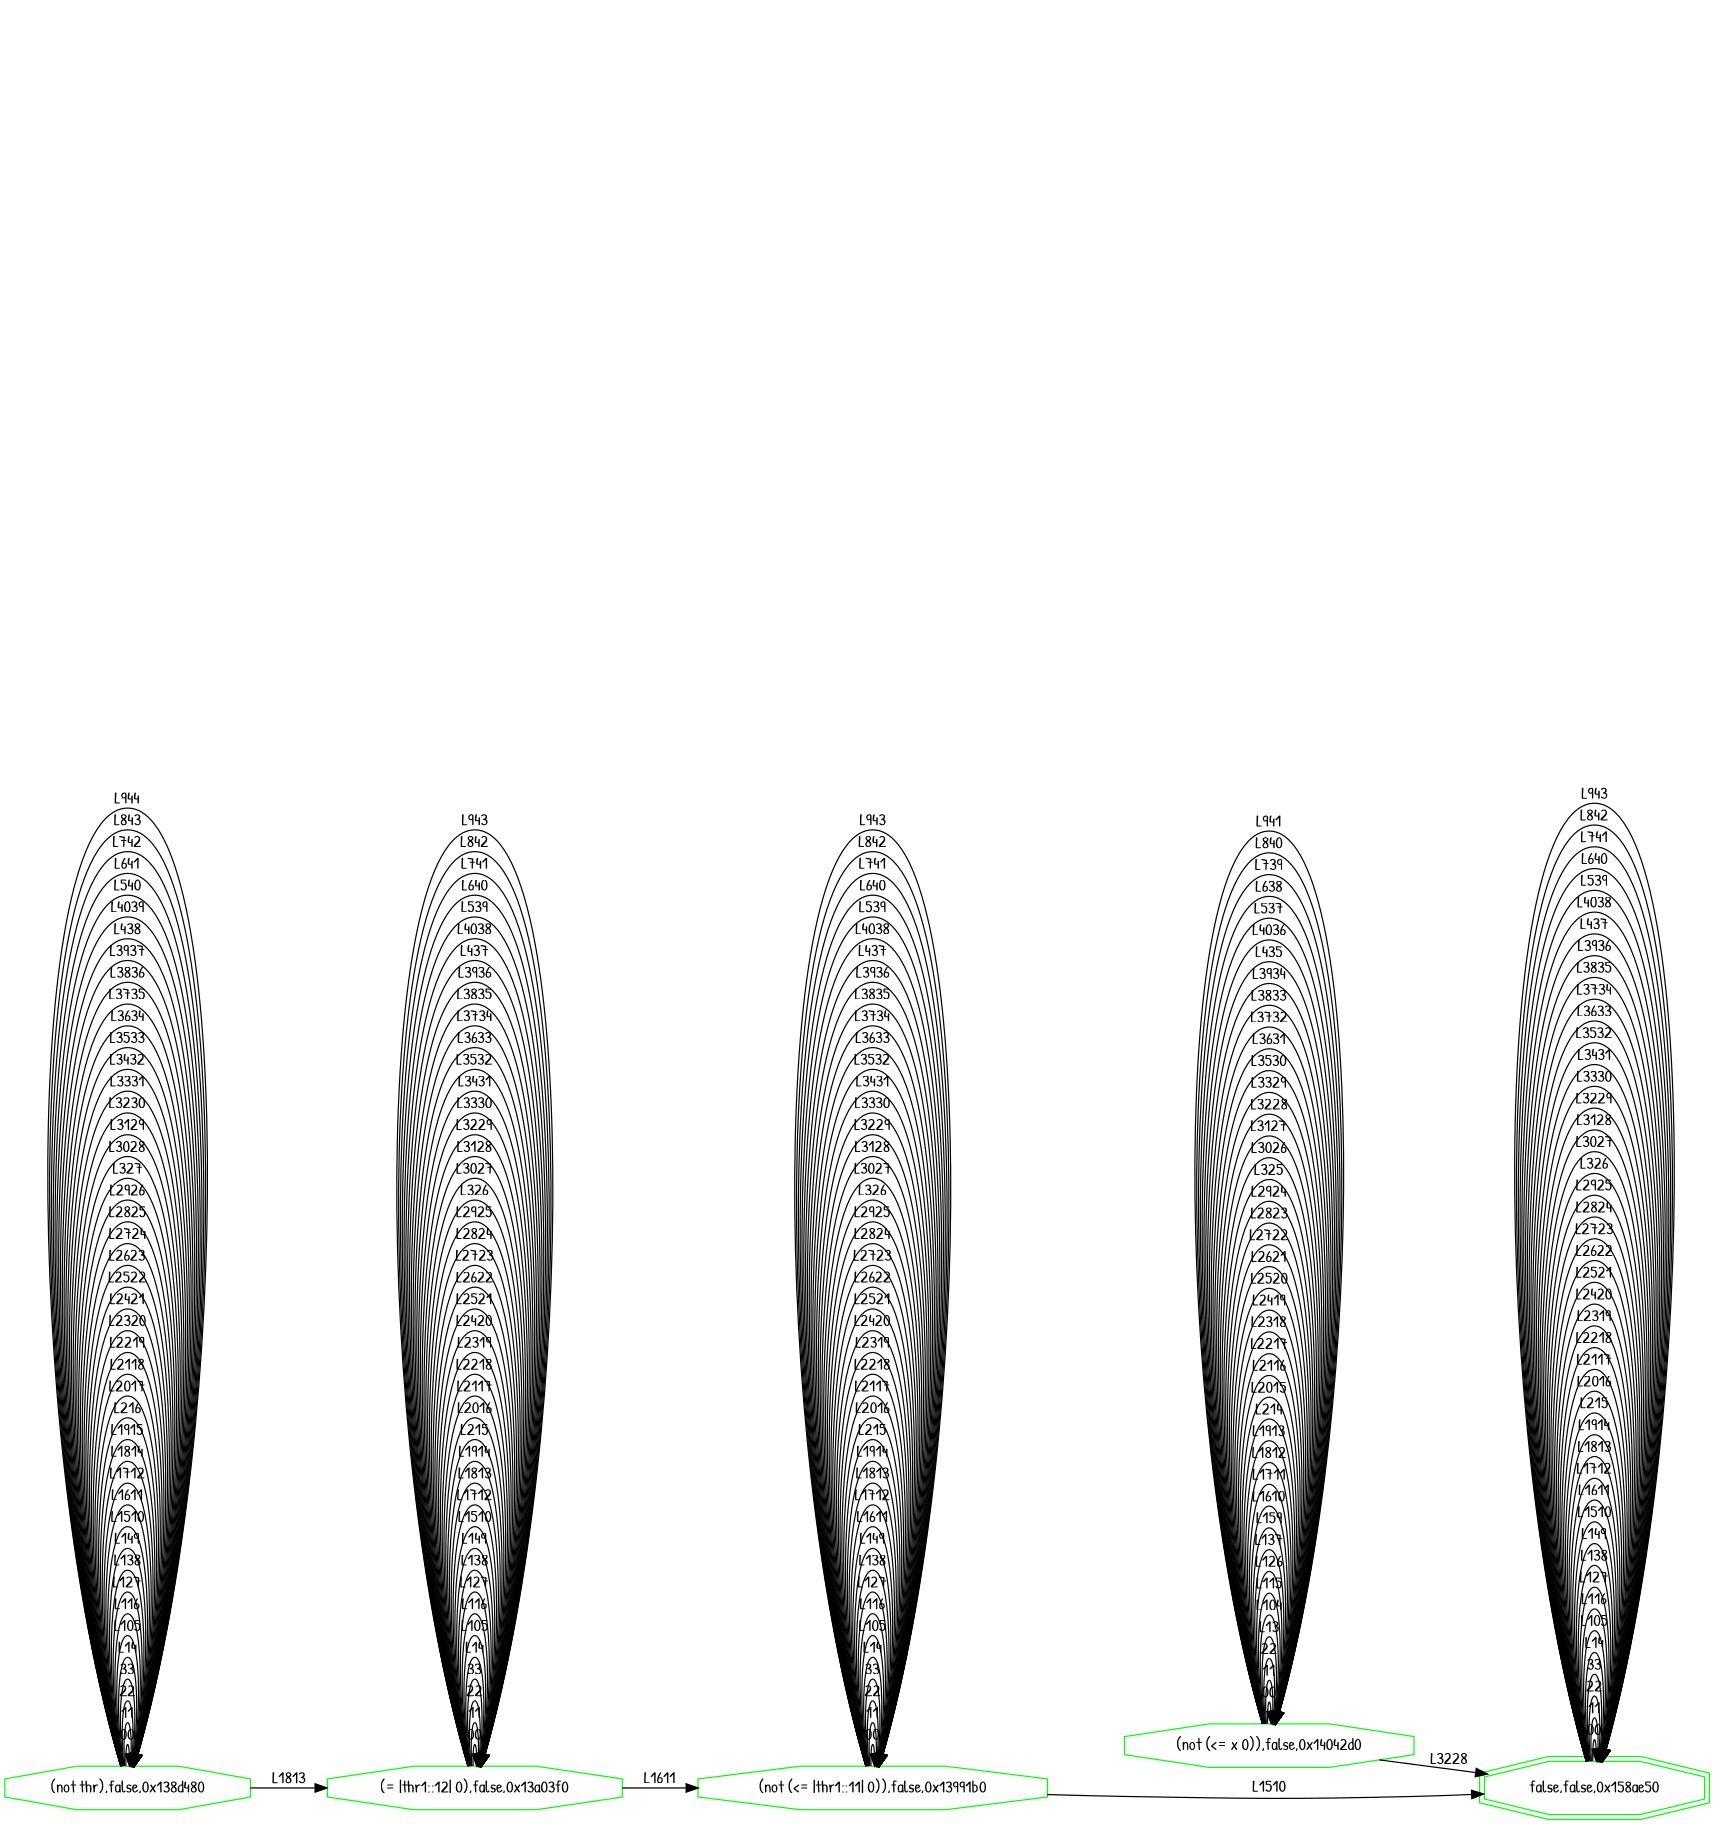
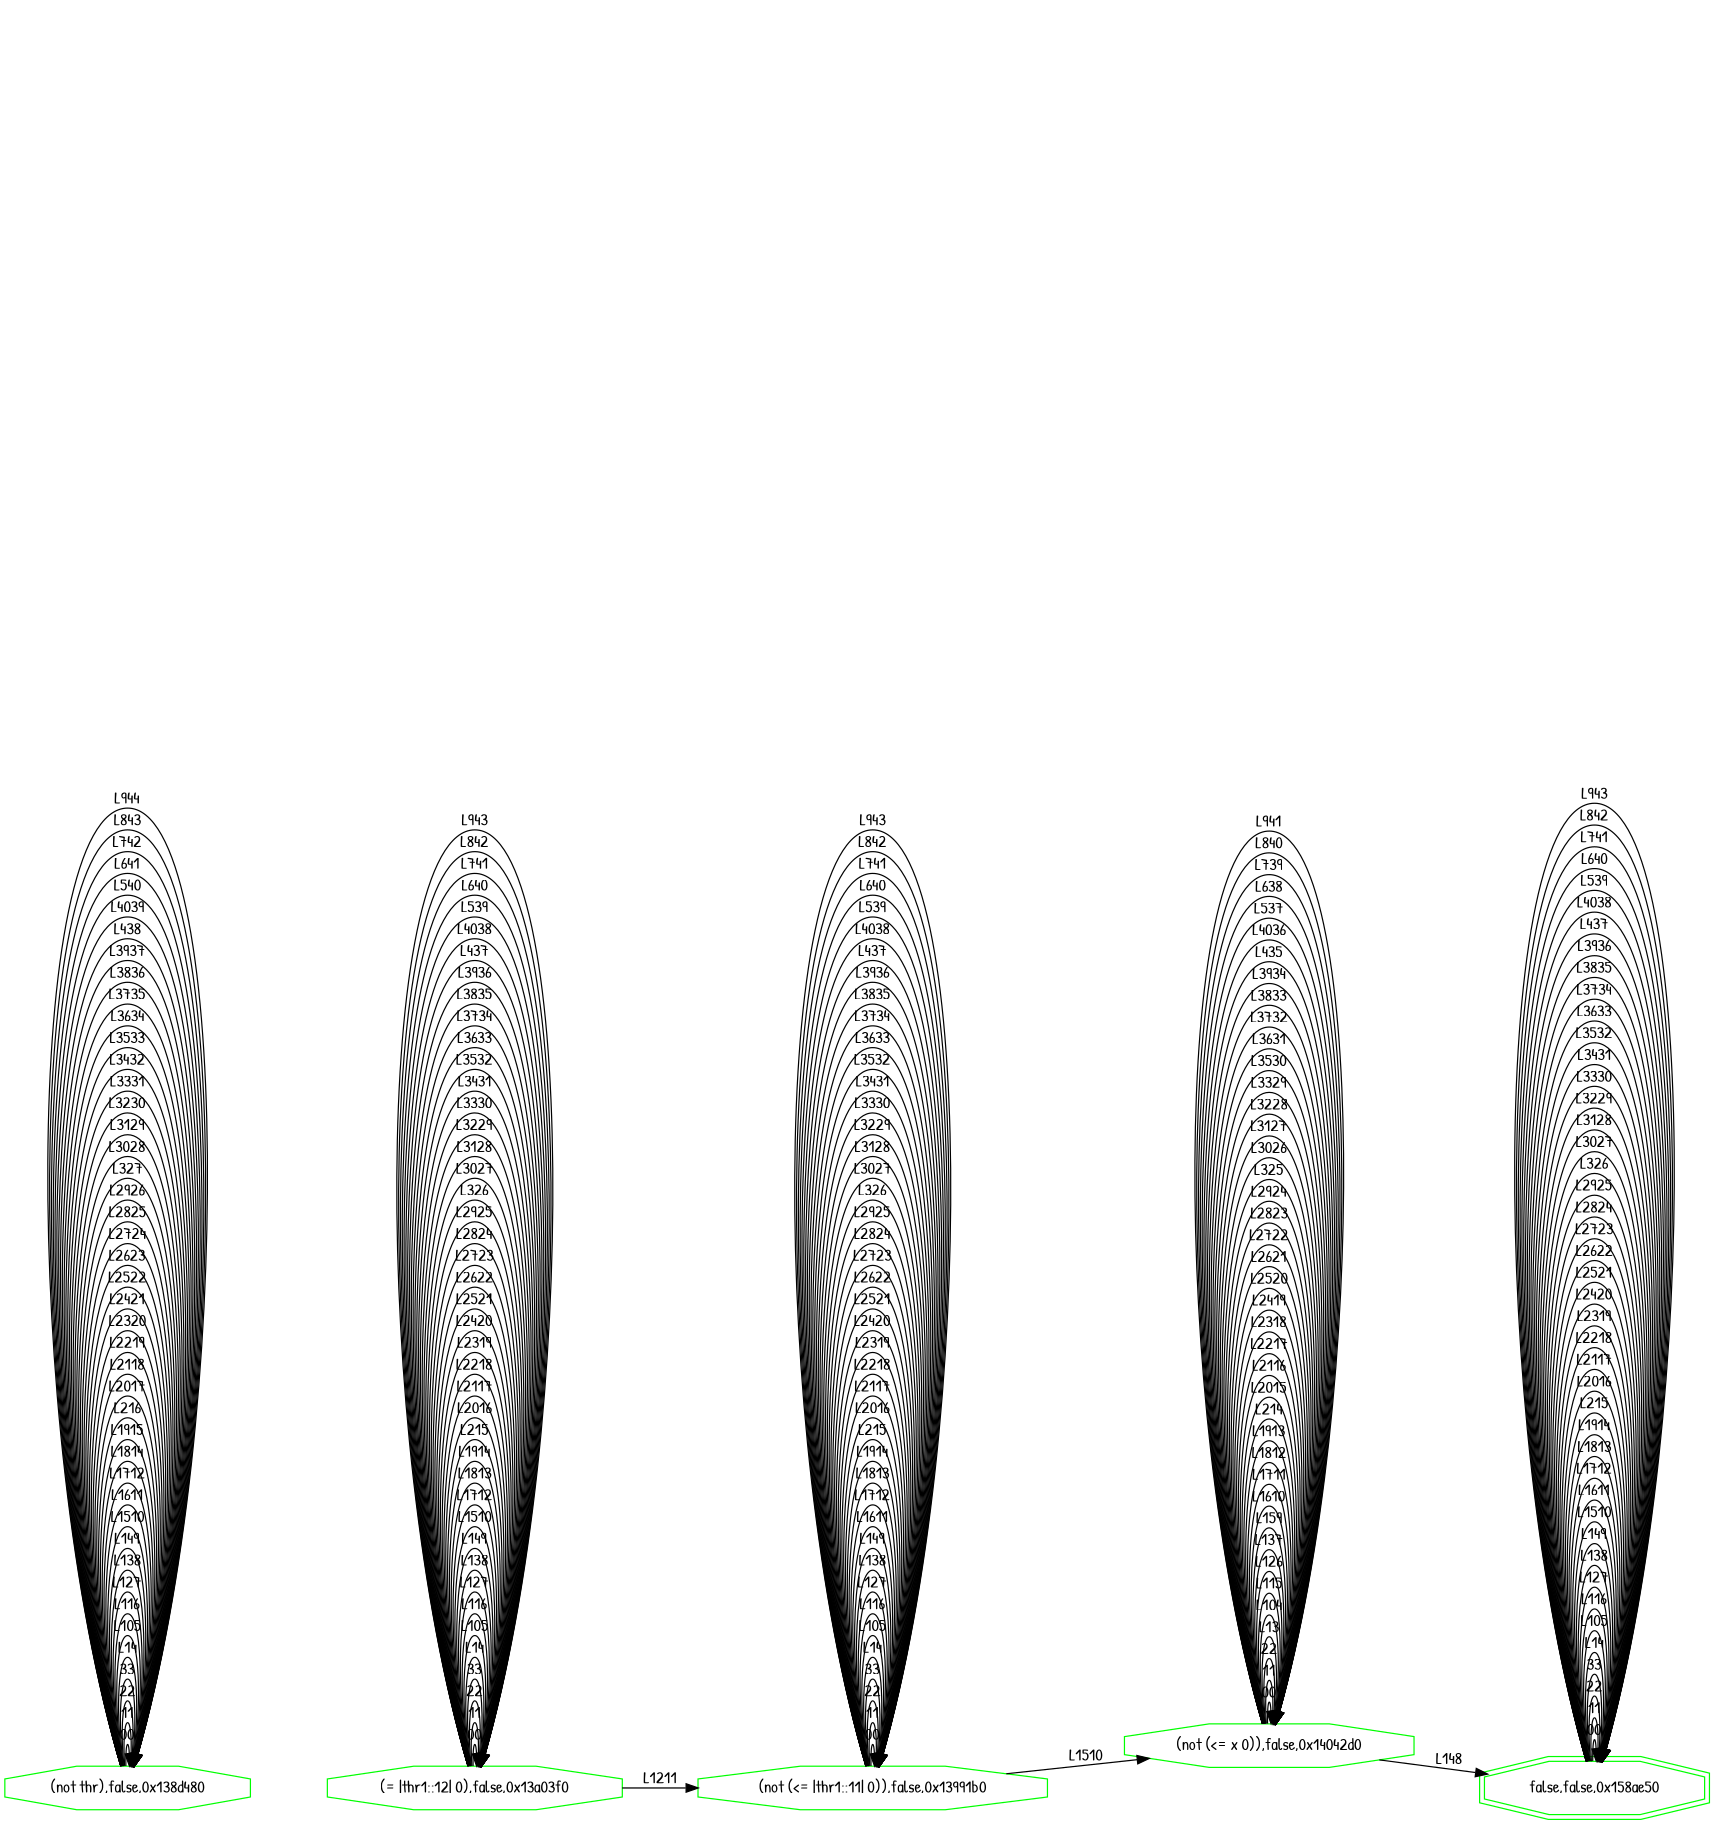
  digraph {
    fontname="Patrick Hand"
    rankdir=LR
    node [color=green fontname="Patrick Hand" shape=octagon]
    edge [fontname="Patrick Hand"]
    n1 [label="(not thr),false,0x138d480"]
    n2 [label="(= |thr1::12| 0),false,0x13a03f0"]
    n3 [label="(not (<= |thr1::11| 0)),false,0x13991b0"]
    n4 [label="(not (<= x 0)),false,0x14042d0"]
    n5 [label="false,false,0x158ae50" shape=doubleoctagon]
    n1 -> n1 [label=00]
    n1 -> n1 [label=11]
    n1 -> n1 [label=22]
    n1 -> n1 [label=33]
    n1 -> n1 [label=L14]
    n1 -> n1 [label=L105]
    n1 -> n1 [label=L116]
    n1 -> n1 [label=L127]
    n1 -> n1 [label=L138]
    n1 -> n1 [label=L149]
    n1 -> n1 [label=L1510]
    n1 -> n1 [label=L1611]
    n1 -> n1 [label=L1712]
    n1 -> n1 [label=L1814]
    n1 -> n1 [label=L1915]
    n1 -> n1 [label=L216]
    n1 -> n1 [label=L2017]
    n1 -> n1 [label=L2118]
    n1 -> n1 [label=L2219]
    n1 -> n1 [label=L2320]
    n1 -> n1 [label=L2421]
    n1 -> n1 [label=L2522]
    n1 -> n1 [label=L2623]
    n1 -> n1 [label=L2724]
    n1 -> n1 [label=L2825]
    n1 -> n1 [label=L2926]
    n1 -> n1 [label=L327]
    n1 -> n1 [label=L3028]
    n1 -> n1 [label=L3129]
    n1 -> n1 [label=L3230]
    n1 -> n1 [label=L3331]
    n1 -> n1 [label=L3432]
    n1 -> n1 [label=L3533]
    n1 -> n1 [label=L3634]
    n1 -> n1 [label=L3735]
    n1 -> n1 [label=L3836]
    n1 -> n1 [label=L3937]
    n1 -> n1 [label=L438]
    n1 -> n1 [label=L4039]
    n1 -> n1 [label=L540]
    n1 -> n1 [label=L641]
    n1 -> n1 [label=L742]
    n1 -> n1 [label=L843]
    n1 -> n1 [label=L944]
-   n1 -> n2 [label=L1813]
    n2 -> n2 [label=00]
    n2 -> n2 [label=11]
    n2 -> n2 [label=22]
    n2 -> n2 [label=33]
    n2 -> n2 [label=L14]
    n2 -> n2 [label=L105]
    n2 -> n2 [label=L116]
    n2 -> n2 [label=L127]
    n2 -> n2 [label=L138]
    n2 -> n2 [label=L149]
    n2 -> n2 [label=L1510]
    n2 -> n2 [label=L1712]
    n2 -> n2 [label=L1813]
    n2 -> n2 [label=L1914]
    n2 -> n2 [label=L215]
    n2 -> n2 [label=L2016]
    n2 -> n2 [label=L2117]
    n2 -> n2 [label=L2218]
    n2 -> n2 [label=L2319]
    n2 -> n2 [label=L2420]
    n2 -> n2 [label=L2521]
    n2 -> n2 [label=L2622]
    n2 -> n2 [label=L2723]
    n2 -> n2 [label=L2824]
    n2 -> n2 [label=L2925]
    n2 -> n2 [label=L326]
    n2 -> n2 [label=L3027]
    n2 -> n2 [label=L3128]
    n2 -> n2 [label=L3229]
    n2 -> n2 [label=L3330]
    n2 -> n2 [label=L3431]
    n2 -> n2 [label=L3532]
    n2 -> n2 [label=L3633]
    n2 -> n2 [label=L3734]
    n2 -> n2 [label=L3835]
    n2 -> n2 [label=L3936]
    n2 -> n2 [label=L437]
    n2 -> n2 [label=L4038]
    n2 -> n2 [label=L539]
    n2 -> n2 [label=L640]
    n2 -> n2 [label=L741]
    n2 -> n2 [label=L842]
    n2 -> n2 [label=L943]
-   n2 -> n3 [label=L1611]
+   n2 -> n3 [label=L1211]
    n3 -> n3 [label=00]
    n3 -> n3 [label=11]
    n3 -> n3 [label=22]
    n3 -> n3 [label=33]
    n3 -> n3 [label=L14]
    n3 -> n3 [label=L105]
    n3 -> n3 [label=L116]
    n3 -> n3 [label=L127]
    n3 -> n3 [label=L138]
    n3 -> n3 [label=L149]
    n3 -> n3 [label=L1611]
    n3 -> n3 [label=L1712]
    n3 -> n3 [label=L1813]
    n3 -> n3 [label=L1914]
    n3 -> n3 [label=L215]
    n3 -> n3 [label=L2016]
    n3 -> n3 [label=L2117]
    n3 -> n3 [label=L2218]
    n3 -> n3 [label=L2319]
    n3 -> n3 [label=L2420]
    n3 -> n3 [label=L2521]
    n3 -> n3 [label=L2622]
    n3 -> n3 [label=L2723]
    n3 -> n3 [label=L2824]
    n3 -> n3 [label=L2925]
    n3 -> n3 [label=L326]
    n3 -> n3 [label=L3027]
    n3 -> n3 [label=L3128]
    n3 -> n3 [label=L3229]
    n3 -> n3 [label=L3330]
    n3 -> n3 [label=L3431]
    n3 -> n3 [label=L3532]
    n3 -> n3 [label=L3633]
    n3 -> n3 [label=L3734]
    n3 -> n3 [label=L3835]
    n3 -> n3 [label=L3936]
    n3 -> n3 [label=L437]
    n3 -> n3 [label=L4038]
    n3 -> n3 [label=L539]
    n3 -> n3 [label=L640]
    n3 -> n3 [label=L741]
    n3 -> n3 [label=L842]
    n3 -> n3 [label=L943]
-   n3 -> n5 [label=L1510]
+   n3 -> n4 [label=L1510]
    n4 -> n4 [label=00]
    n4 -> n4 [label=11]
    n4 -> n4 [label=22]
    n4 -> n4 [label=L13]
    n4 -> n4 [label=L104]
    n4 -> n4 [label=L115]
    n4 -> n4 [label=L126]
    n4 -> n4 [label=L137]
    n4 -> n4 [label=L159]
    n4 -> n4 [label=L1610]
    n4 -> n4 [label=L1711]
    n4 -> n4 [label=L1812]
    n4 -> n4 [label=L1913]
    n4 -> n4 [label=L214]
    n4 -> n4 [label=L2015]
    n4 -> n4 [label=L2116]
    n4 -> n4 [label=L2217]
    n4 -> n4 [label=L2318]
    n4 -> n4 [label=L2419]
    n4 -> n4 [label=L2520]
    n4 -> n4 [label=L2621]
    n4 -> n4 [label=L2722]
    n4 -> n4 [label=L2823]
    n4 -> n4 [label=L2924]
    n4 -> n4 [label=L325]
    n4 -> n4 [label=L3026]
    n4 -> n4 [label=L3127]
    n4 -> n4 [label=L3228]
    n4 -> n4 [label=L3329]
    n4 -> n4 [label=L3530]
    n4 -> n4 [label=L3631]
    n4 -> n4 [label=L3732]
    n4 -> n4 [label=L3833]
    n4 -> n4 [label=L3934]
    n4 -> n4 [label=L435]
    n4 -> n4 [label=L4036]
    n4 -> n4 [label=L537]
    n4 -> n4 [label=L638]
    n4 -> n4 [label=L739]
    n4 -> n4 [label=L840]
    n4 -> n4 [label=L941]
-   n4 -> n5 [label=L3228]
+   n4 -> n5 [label=L148]
    n5 -> n5 [label=00]
    n5 -> n5 [label=11]
    n5 -> n5 [label=22]
    n5 -> n5 [label=33]
    n5 -> n5 [label=L14]
    n5 -> n5 [label=L105]
    n5 -> n5 [label=L116]
    n5 -> n5 [label=L127]
    n5 -> n5 [label=L138]
    n5 -> n5 [label=L149]
    n5 -> n5 [label=L1510]
    n5 -> n5 [label=L1611]
    n5 -> n5 [label=L1712]
    n5 -> n5 [label=L1813]
    n5 -> n5 [label=L1914]
    n5 -> n5 [label=L215]
    n5 -> n5 [label=L2016]
    n5 -> n5 [label=L2117]
    n5 -> n5 [label=L2218]
    n5 -> n5 [label=L2319]
    n5 -> n5 [label=L2420]
    n5 -> n5 [label=L2521]
    n5 -> n5 [label=L2622]
    n5 -> n5 [label=L2723]
    n5 -> n5 [label=L2824]
    n5 -> n5 [label=L2925]
    n5 -> n5 [label=L326]
    n5 -> n5 [label=L3027]
    n5 -> n5 [label=L3128]
    n5 -> n5 [label=L3229]
    n5 -> n5 [label=L3330]
    n5 -> n5 [label=L3431]
    n5 -> n5 [label=L3532]
    n5 -> n5 [label=L3633]
    n5 -> n5 [label=L3734]
    n5 -> n5 [label=L3835]
    n5 -> n5 [label=L3936]
    n5 -> n5 [label=L437]
    n5 -> n5 [label=L4038]
    n5 -> n5 [label=L539]
    n5 -> n5 [label=L640]
    n5 -> n5 [label=L741]
    n5 -> n5 [label=L842]
    n5 -> n5 [label=L943]
  }
